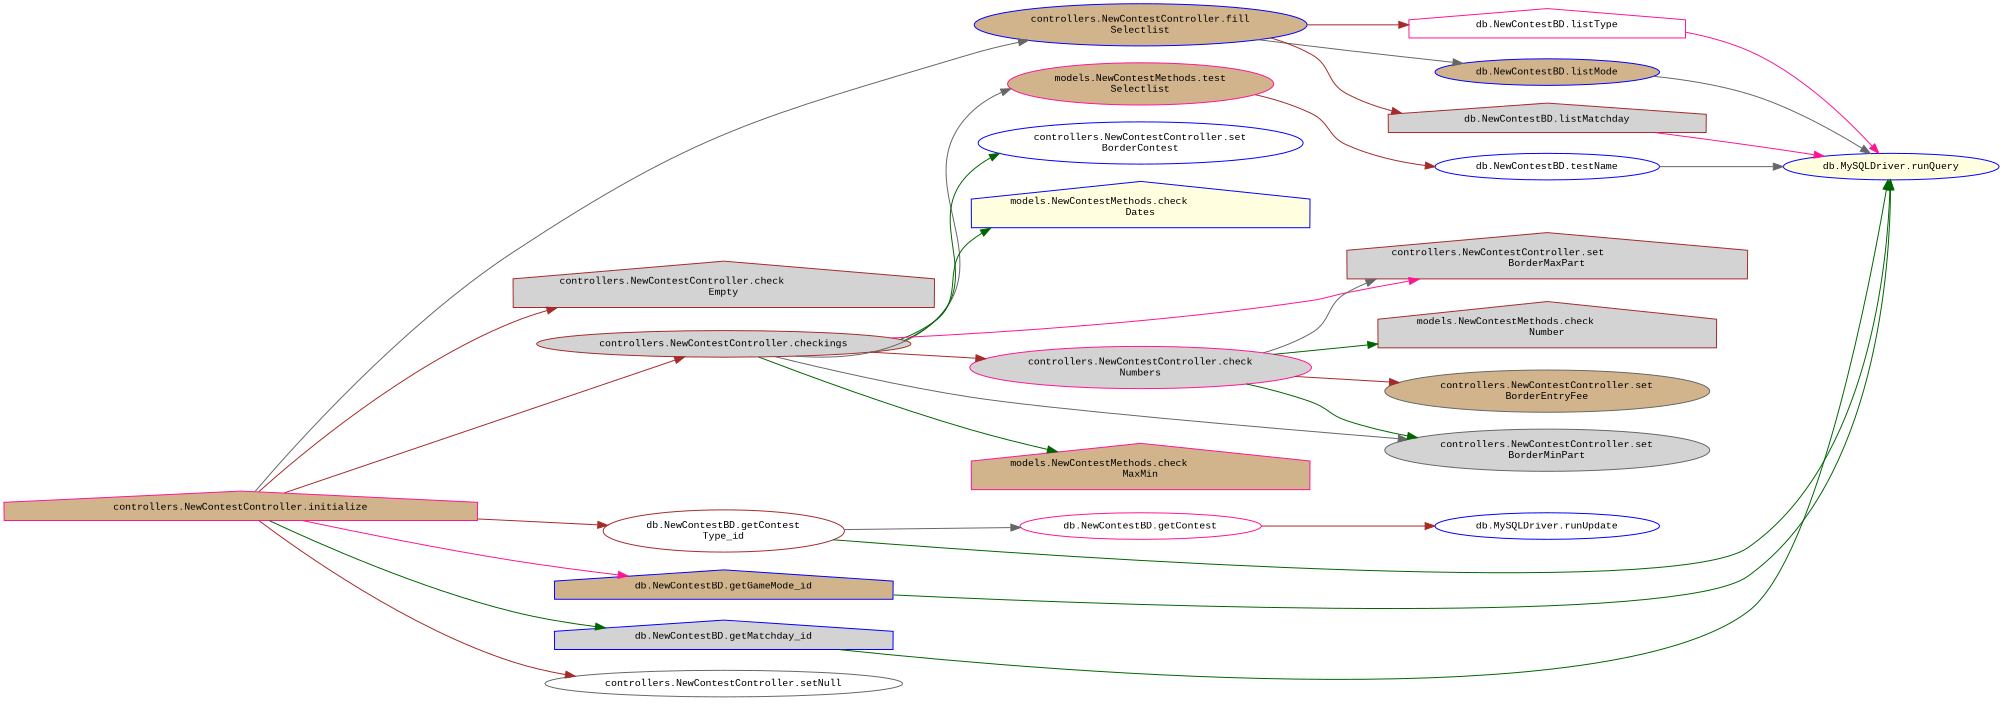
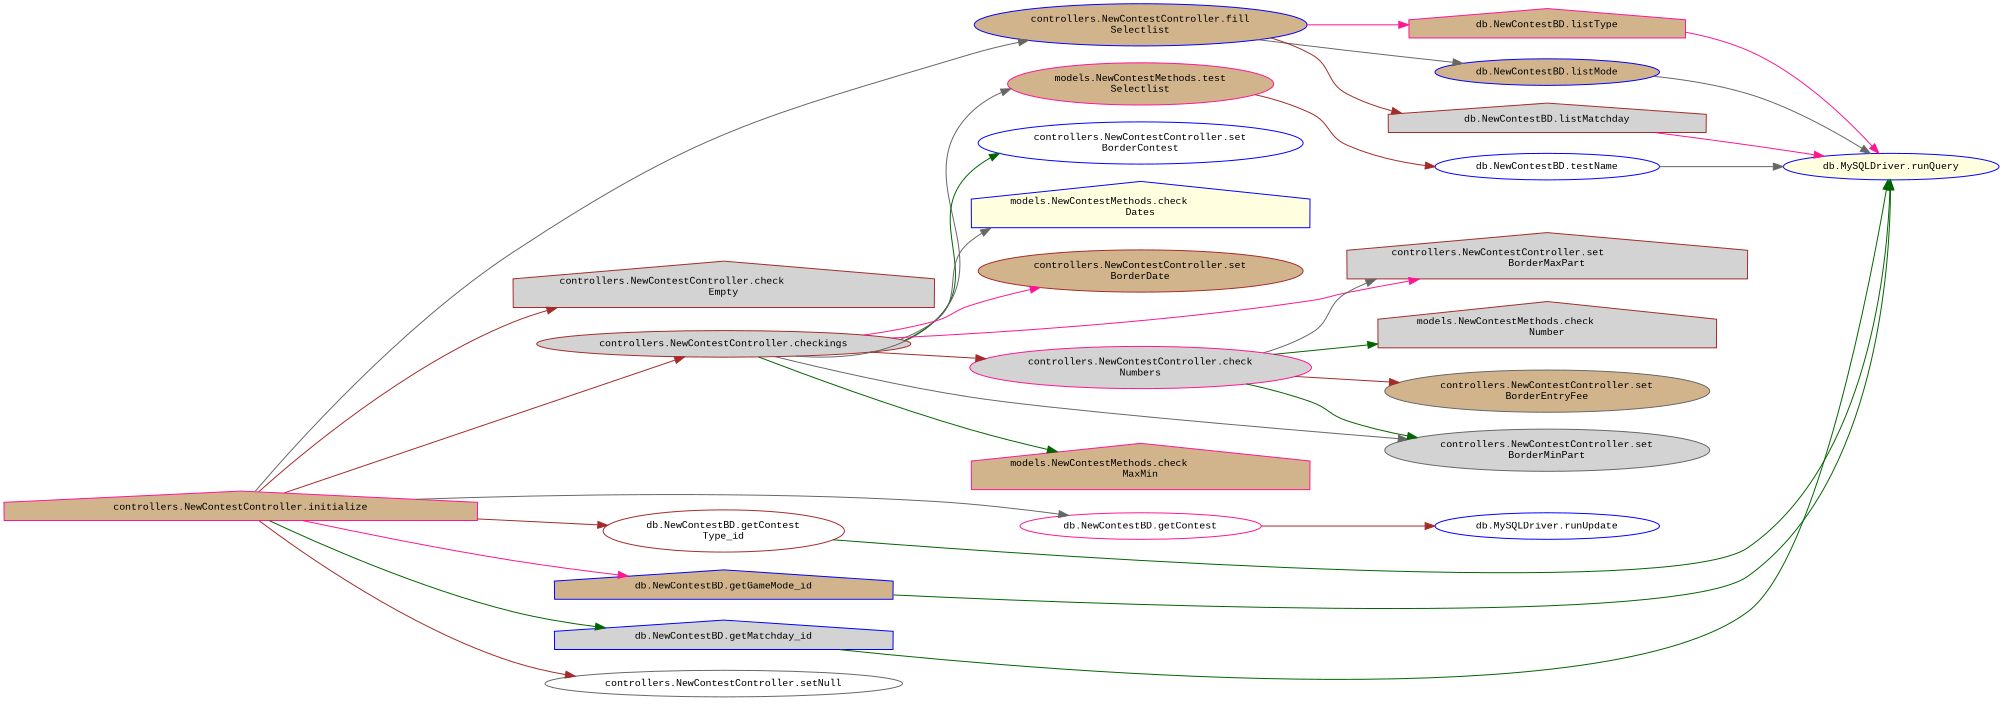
  digraph {
    fontname="Liberation Mono"
    rankdir=LR
    node [color=blue fillcolor=tan fontname="Liberation Mono" fontsize=10 shape=ellipse style=filled]
    edge [color=gray40 fontname="Liberation Mono" fontsize=10 labelfontname=FreeSans labelfontsize=10 style=solid]
    n1 [color=deeppink fontcolor=black height=0.2 label="controllers.NewContestController.initialize" shape=house width=0.4]
    n2 [height=0.2 label="controllers.NewContestController.fill\lSelectlist" width=0.4]
    n3 [color=brown fillcolor=lightgrey height=0.2 label="controllers.NewContestController.check\lEmpty" shape=house width=0.4]
    n4 [color=brown fillcolor=lightgrey height=0.2 label="controllers.NewContestController.checkings" width=0.4]
    n5 [color=brown fillcolor=white height=0.2 label="db.NewContestBD.getContest\lType_id" width=0.4]
    n6 [height=0.2 label="db.NewContestBD.getGameMode_id" shape=house width=0.4]
    n7 [fillcolor=lightgrey height=0.2 label="db.NewContestBD.getMatchday_id" shape=house width=0.4]
    n8 [color=deeppink fillcolor=white height=0.2 label="db.NewContestBD.getContest" width=0.4]
    n9 [color=gray40 fillcolor=white height=0.2 label="controllers.NewContestController.setNull" width=0.4]
-   n10 [color=deeppink fillcolor=white height=0.2 label="db.NewContestBD.listType" shape=house width=0.4]
+   n10 [color=deeppink height=0.2 label="db.NewContestBD.listType" shape=house width=0.4]
    n11 [height=0.2 label="db.NewContestBD.listMode" width=0.4]
    n12 [color=brown fillcolor=lightgrey height=0.2 label="db.NewContestBD.listMatchday" shape=house width=0.4]
    n13 [color=deeppink height=0.2 label="models.NewContestMethods.test\lSelectlist" width=0.4]
    n14 [fillcolor=white height=0.2 label="controllers.NewContestController.set\lBorderContest" width=0.4]
    n15 [fillcolor=lightyellow height=0.2 label="models.NewContestMethods.check\lDates" shape=house width=0.4]
+   n16 [color=brown height=0.2 label="controllers.NewContestController.set\lBorderDate" width=0.4]
    n17 [color=deeppink fillcolor=lightgrey height=0.2 label="controllers.NewContestController.check\lNumbers" width=0.4]
    n18 [color=brown fillcolor=lightgrey height=0.2 label="controllers.NewContestController.set\lBorderMaxPart" shape=house width=0.4]
    n19 [color=gray40 fillcolor=lightgrey height=0.2 label="controllers.NewContestController.set\lBorderMinPart" width=0.4]
    n20 [color=deeppink height=0.2 label="models.NewContestMethods.check\lMaxMin" shape=house width=0.4]
    n21 [fillcolor=lightyellow height=0.2 label="db.MySQLDriver.runQuery" width=0.4]
    n22 [fillcolor=white height=0.2 label="db.MySQLDriver.runUpdate" width=0.4]
    n23 [fillcolor=white height=0.2 label="db.NewContestBD.testName" width=0.4]
    n24 [color=brown fillcolor=lightgrey height=0.2 label="models.NewContestMethods.check\lNumber" shape=house width=0.4]
    n25 [color=gray40 height=0.2 label="controllers.NewContestController.set\lBorderEntryFee" width=0.4]
    n1 -> n2
    n1 -> n3 [color=brown]
    n1 -> n4 [color=brown]
    n1 -> n5 [color=brown]
    n1 -> n6 [color=deeppink]
    n1 -> n7 [color=darkgreen]
-   n5 -> n8
+   n1 -> n8
    n1 -> n9 [color=brown]
-   n2 -> n10 [color=brown]
+   n2 -> n10 [color=deeppink]
    n2 -> n11
    n2 -> n12 [color=brown]
    n4 -> n13
    n4 -> n14 [color=darkgreen]
-   n4 -> n15 [color=darkgreen]
+   n4 -> n15
+   n4 -> n16 [color=deeppink]
    n4 -> n17 [color=brown]
    n4 -> n18 [color=deeppink]
    n4 -> n19
    n4 -> n20 [color=darkgreen]
    n5 -> n21 [color=darkgreen]
    n6 -> n21 [color=darkgreen]
    n7 -> n21 [color=darkgreen]
    n8 -> n22 [color=brown]
    n10 -> n21 [color=deeppink]
    n11 -> n21
    n12 -> n21 [color=deeppink]
    n13 -> n23 [color=brown]
    n17 -> n18
    n17 -> n19 [color=darkgreen]
    n17 -> n24 [color=darkgreen]
    n17 -> n25 [color=brown]
    n23 -> n21
  }
